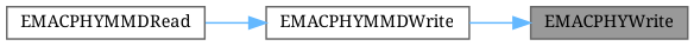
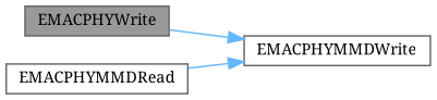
  digraph {
    fontname="Noto Serif"
    rankdir=RL
    node [color=grey40 fillcolor=white fontname="Noto Serif" fontsize=10 shape=box style=filled]
    edge [color=steelblue1 dir=back fontname="Noto Serif" fontsize=10 labelfontname=Helvetica labelfontsize=10 style=solid]
    n1 [color=gray40 fillcolor=grey60 fontcolor=black height=0.2 label=EMACPHYWrite width=0.4]
    n2 [height=0.2 label=EMACPHYMMDWrite width=0.4]
    n3 [height=0.2 label=EMACPHYMMDRead width=0.4]
-   n1 -> n2
+   n2 -> n1
    n2 -> n3
  }
